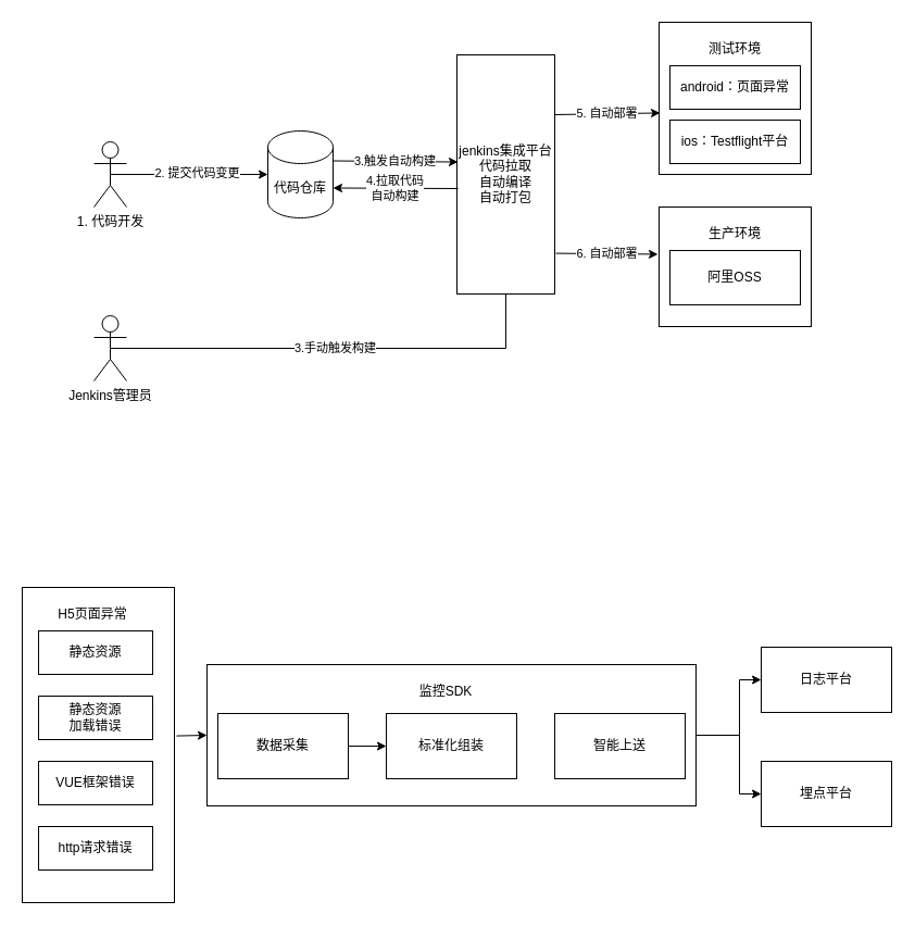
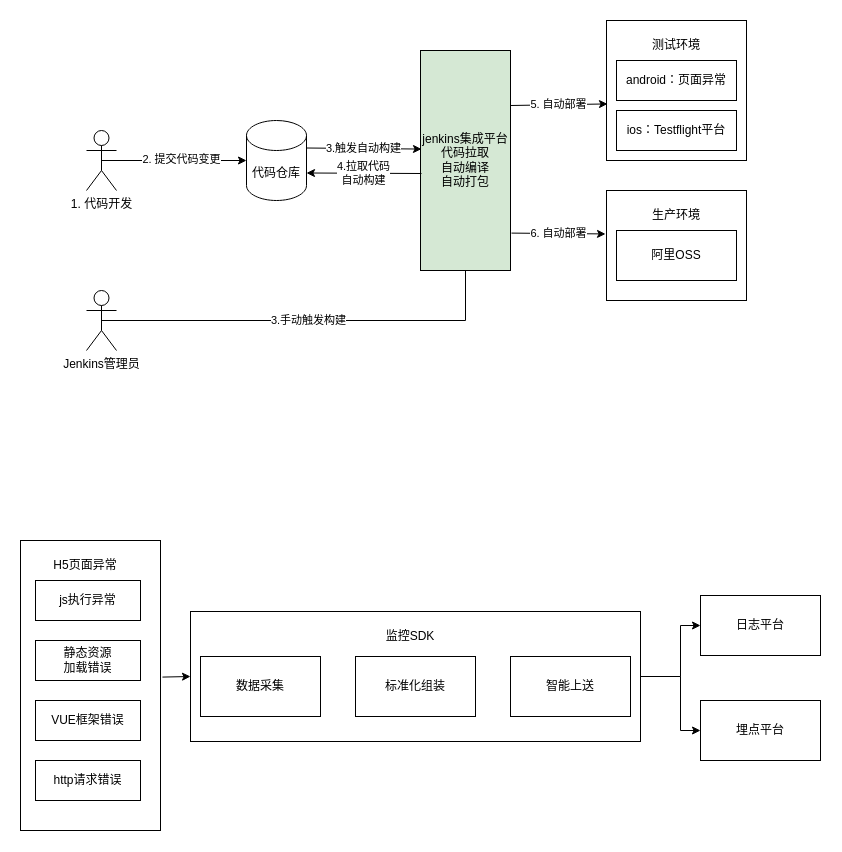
  <mxCell id="0" />
  <mxCell id="1" parent="0" />
  <mxCell id="2" value="" style="rounded=0;whiteSpace=wrap;html=1;" parent="1" vertex="1"><mxGeometry x="190" y="611" width="450" height="130" as="geometry" /></mxCell>
  <mxCell id="3" value="" style="rounded=0;whiteSpace=wrap;html=1;" parent="1" vertex="1"><mxGeometry x="20" y="540" width="140" height="290" as="geometry" /></mxCell>
  <mxCell id="4" value="1. 代码开发" style="shape=umlActor;verticalLabelPosition=bottom;verticalAlign=top;html=1;outlineConnect=0;" parent="1" vertex="1"><mxGeometry x="86" y="130" width="30" height="60" as="geometry" /></mxCell>
  <mxCell id="5" value="代码仓库" style="shape=cylinder3;whiteSpace=wrap;html=1;boundedLbl=1;backgroundOutline=1;size=15;" parent="1" vertex="1"><mxGeometry x="246" y="120" width="60" height="80" as="geometry" /></mxCell>
  <mxCell id="6" value="" style="endArrow=classic;html=1;rounded=0;exitX=0.5;exitY=0.5;exitDx=0;exitDy=0;exitPerimeter=0;entryX=0;entryY=0.5;entryDx=0;entryDy=0;entryPerimeter=0;" parent="1" source="4" target="5" edge="1"><mxGeometry width="50" height="50" relative="1" as="geometry"><mxPoint x="126" y="210" as="sourcePoint" /><mxPoint x="226" y="160" as="targetPoint" /></mxGeometry></mxCell>
  <mxCell id="7" value="2. 提交代码变更" style="edgeLabel;html=1;align=center;verticalAlign=middle;resizable=0;points=[];" parent="6" vertex="1" connectable="0"><mxGeometry x="0.091" y="3" relative="1" as="geometry"><mxPoint y="1" as="offset" /></mxGeometry></mxCell>
- <mxCell id="8" value="jenkins集成平台&lt;br&gt;代码拉取&lt;br&gt;自动编译&lt;br&gt;自动打包" style="rounded=0;whiteSpace=wrap;html=1;" parent="1" vertex="1"><mxGeometry x="420" y="50" width="90" height="220" as="geometry" /></mxCell>
+ <mxCell id="8" value="jenkins集成平台&lt;br&gt;代码拉取&lt;br&gt;自动编译&lt;br&gt;自动打包" style="rounded=0;whiteSpace=wrap;html=1;fillColor=#d5e8d4;" parent="1" vertex="1"><mxGeometry x="420" y="50" width="90" height="220" as="geometry" /></mxCell>
  <mxCell id="9" value="3.触发自动构建" style="endArrow=classic;html=1;rounded=0;exitX=1;exitY=0;exitDx=0;exitDy=27.5;exitPerimeter=0;entryX=0.011;entryY=0.448;entryDx=0;entryDy=0;entryPerimeter=0;" parent="1" source="5" target="8" edge="1"><mxGeometry width="50" height="50" relative="1" as="geometry"><mxPoint x="326" y="150" as="sourcePoint" /><mxPoint x="416" y="148" as="targetPoint" /></mxGeometry></mxCell>
  <mxCell id="10" value="Jenkins管理员" style="shape=umlActor;verticalLabelPosition=bottom;verticalAlign=top;html=1;outlineConnect=0;" parent="1" vertex="1"><mxGeometry x="86" y="290" width="30" height="60" as="geometry" /></mxCell>
  <mxCell id="11" value="3.手动触发构建" style="endArrow=none;html=1;rounded=0;exitX=0.5;exitY=0.5;exitDx=0;exitDy=0;exitPerimeter=0;entryX=0.5;entryY=1;entryDx=0;entryDy=0;" parent="1" source="10" target="8" edge="1"><mxGeometry width="50" height="50" relative="1" as="geometry"><mxPoint x="216" y="370" as="sourcePoint" /><mxPoint x="266" y="320" as="targetPoint" /><Array as="points"><mxPoint x="465" y="320" /></Array></mxGeometry></mxCell>
  <mxCell id="12" value="4.拉取代码&lt;br&gt;自动构建" style="endArrow=classic;html=1;rounded=0;entryX=1;entryY=0;entryDx=0;entryDy=52.5;entryPerimeter=0;" parent="1" target="5" edge="1"><mxGeometry width="50" height="50" relative="1" as="geometry"><mxPoint x="421" y="173" as="sourcePoint" /><mxPoint x="356" y="240" as="targetPoint" /></mxGeometry></mxCell>
  <mxCell id="13" value="" style="rounded=0;whiteSpace=wrap;html=1;" parent="1" vertex="1"><mxGeometry x="606" y="20" width="140" height="140" as="geometry" /></mxCell>
  <mxCell id="14" value="android：页面异常" style="rounded=0;whiteSpace=wrap;html=1;" parent="1" vertex="1"><mxGeometry x="616" y="60" width="120" height="40" as="geometry" /></mxCell>
  <mxCell id="15" value="ios：Testflight平台" style="rounded=0;whiteSpace=wrap;html=1;" parent="1" vertex="1"><mxGeometry x="616" y="110" width="120" height="40" as="geometry" /></mxCell>
  <mxCell id="16" value="测试环境" style="text;html=1;strokeColor=none;fillColor=none;align=center;verticalAlign=middle;whiteSpace=wrap;rounded=0;" parent="1" vertex="1"><mxGeometry x="646" y="30" width="60" height="30" as="geometry" /></mxCell>
  <mxCell id="17" value="" style="rounded=0;whiteSpace=wrap;html=1;" parent="1" vertex="1"><mxGeometry x="606" y="190" width="140" height="110" as="geometry" /></mxCell>
  <mxCell id="18" value="生产环境" style="text;html=1;strokeColor=none;fillColor=none;align=center;verticalAlign=middle;whiteSpace=wrap;rounded=0;" parent="1" vertex="1"><mxGeometry x="636" y="200" width="80" height="30" as="geometry" /></mxCell>
  <mxCell id="19" value="阿里OSS" style="rounded=0;whiteSpace=wrap;html=1;" parent="1" vertex="1"><mxGeometry x="616" y="230" width="120" height="50" as="geometry" /></mxCell>
  <mxCell id="20" style="edgeStyle=orthogonalEdgeStyle;rounded=0;orthogonalLoop=1;jettySize=auto;html=1;exitX=0.5;exitY=1;exitDx=0;exitDy=0;" parent="1" source="17" target="17" edge="1"><mxGeometry relative="1" as="geometry" /></mxCell>
  <mxCell id="21" value="5. 自动部署" style="endArrow=classic;html=1;rounded=0;exitX=1;exitY=0.25;exitDx=0;exitDy=0;entryX=0.007;entryY=0.596;entryDx=0;entryDy=0;entryPerimeter=0;" parent="1" source="8" target="13" edge="1"><mxGeometry width="50" height="50" relative="1" as="geometry"><mxPoint x="526" y="120" as="sourcePoint" /><mxPoint x="576" y="70" as="targetPoint" /></mxGeometry></mxCell>
  <mxCell id="22" value="6. 自动部署" style="endArrow=classic;html=1;rounded=0;exitX=1.011;exitY=0.83;exitDx=0;exitDy=0;exitPerimeter=0;entryX=-0.007;entryY=0.395;entryDx=0;entryDy=0;entryPerimeter=0;" parent="1" source="8" target="17" edge="1"><mxGeometry width="50" height="50" relative="1" as="geometry"><mxPoint x="536" y="350" as="sourcePoint" /><mxPoint x="586" y="300" as="targetPoint" /></mxGeometry></mxCell>
  <mxCell id="23" value="数据采集" style="rounded=0;whiteSpace=wrap;html=1;" parent="1" vertex="1"><mxGeometry x="200" y="656" width="120" height="60" as="geometry" /></mxCell>
  <mxCell id="24" value="标准化组装" style="rounded=0;whiteSpace=wrap;html=1;" parent="1" vertex="1"><mxGeometry x="355" y="656" width="120" height="60" as="geometry" /></mxCell>
  <mxCell id="25" value="日志平台" style="rounded=0;whiteSpace=wrap;html=1;" parent="1" vertex="1"><mxGeometry x="700" y="595" width="120" height="60" as="geometry" /></mxCell>
  <mxCell id="26" value="埋点平台" style="rounded=0;whiteSpace=wrap;html=1;" parent="1" vertex="1"><mxGeometry x="700" y="700" width="120" height="60" as="geometry" /></mxCell>
- <mxCell id="27" value="静态资源" style="rounded=0;whiteSpace=wrap;html=1;" parent="1" vertex="1"><mxGeometry x="35" y="580" width="105" height="40" as="geometry" /></mxCell>
+ <mxCell id="27" value="js执行异常" style="rounded=0;whiteSpace=wrap;html=1;" parent="1" vertex="1"><mxGeometry x="35" y="580" width="105" height="40" as="geometry" /></mxCell>
  <mxCell id="28" value="静态资源&lt;br&gt;加载错误" style="rounded=0;whiteSpace=wrap;html=1;" parent="1" vertex="1"><mxGeometry x="35" y="640" width="105" height="40" as="geometry" /></mxCell>
  <mxCell id="29" value="VUE框架错误" style="rounded=0;whiteSpace=wrap;html=1;" parent="1" vertex="1"><mxGeometry x="35" y="700" width="105" height="40" as="geometry" /></mxCell>
  <mxCell id="30" value="http请求错误" style="rounded=0;whiteSpace=wrap;html=1;" parent="1" vertex="1"><mxGeometry x="35" y="760" width="105" height="40" as="geometry" /></mxCell>
  <mxCell id="31" value="H5页面异常" style="text;html=1;strokeColor=none;fillColor=none;align=center;verticalAlign=middle;whiteSpace=wrap;rounded=0;" parent="1" vertex="1"><mxGeometry x="50" y="550" width="70" height="30" as="geometry" /></mxCell>
- <mxCell id="32" value="" style="endArrow=classic;html=1;rounded=0;exitX=1;exitY=0.5;exitDx=0;exitDy=0;" parent="1" source="23" target="24" edge="1"><mxGeometry width="50" height="50" relative="1" as="geometry"><mxPoint x="370" y="871" as="sourcePoint" /><mxPoint x="420" y="821" as="targetPoint" /></mxGeometry></mxCell>
  <mxCell id="33" value="智能上送" style="rounded=0;whiteSpace=wrap;html=1;" parent="1" vertex="1"><mxGeometry x="510" y="656" width="120" height="60" as="geometry" /></mxCell>
  <mxCell id="34" value="监控SDK" style="text;html=1;strokeColor=none;fillColor=none;align=center;verticalAlign=middle;whiteSpace=wrap;rounded=0;" parent="1" vertex="1"><mxGeometry x="380" y="621" width="60" height="30" as="geometry" /></mxCell>
  <mxCell id="35" value="" style="endArrow=classic;html=1;rounded=0;exitX=1.014;exitY=0.471;exitDx=0;exitDy=0;entryX=0;entryY=0.5;entryDx=0;entryDy=0;exitPerimeter=0;" parent="1" source="3" target="2" edge="1"><mxGeometry width="50" height="50" relative="1" as="geometry"><mxPoint x="630" y="860" as="sourcePoint" /><mxPoint x="680" y="810" as="targetPoint" /></mxGeometry></mxCell>
  <mxCell id="36" value="" style="endArrow=classic;html=1;rounded=0;exitX=1;exitY=0.5;exitDx=0;exitDy=0;entryX=0;entryY=0.5;entryDx=0;entryDy=0;" parent="1" source="2" target="25" edge="1"><mxGeometry width="50" height="50" relative="1" as="geometry"><mxPoint x="680" y="700" as="sourcePoint" /><mxPoint x="730" y="650" as="targetPoint" /><Array as="points"><mxPoint x="680" y="676" /><mxPoint x="680" y="625" /></Array></mxGeometry></mxCell>
  <mxCell id="37" value="" style="endArrow=classic;html=1;rounded=0;entryX=0;entryY=0.5;entryDx=0;entryDy=0;exitX=1;exitY=0.5;exitDx=0;exitDy=0;" parent="1" source="2" target="26" edge="1"><mxGeometry width="50" height="50" relative="1" as="geometry"><mxPoint x="640" y="680" as="sourcePoint" /><mxPoint x="680" y="820" as="targetPoint" /><Array as="points"><mxPoint x="680" y="676" /><mxPoint x="680" y="730" /></Array></mxGeometry></mxCell>
